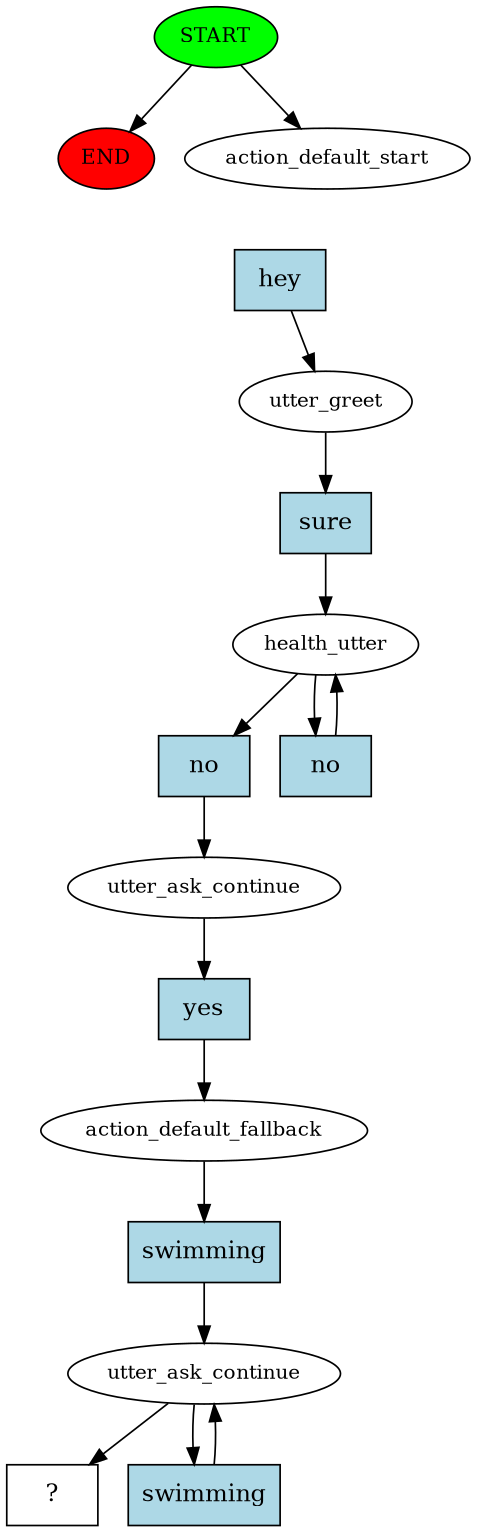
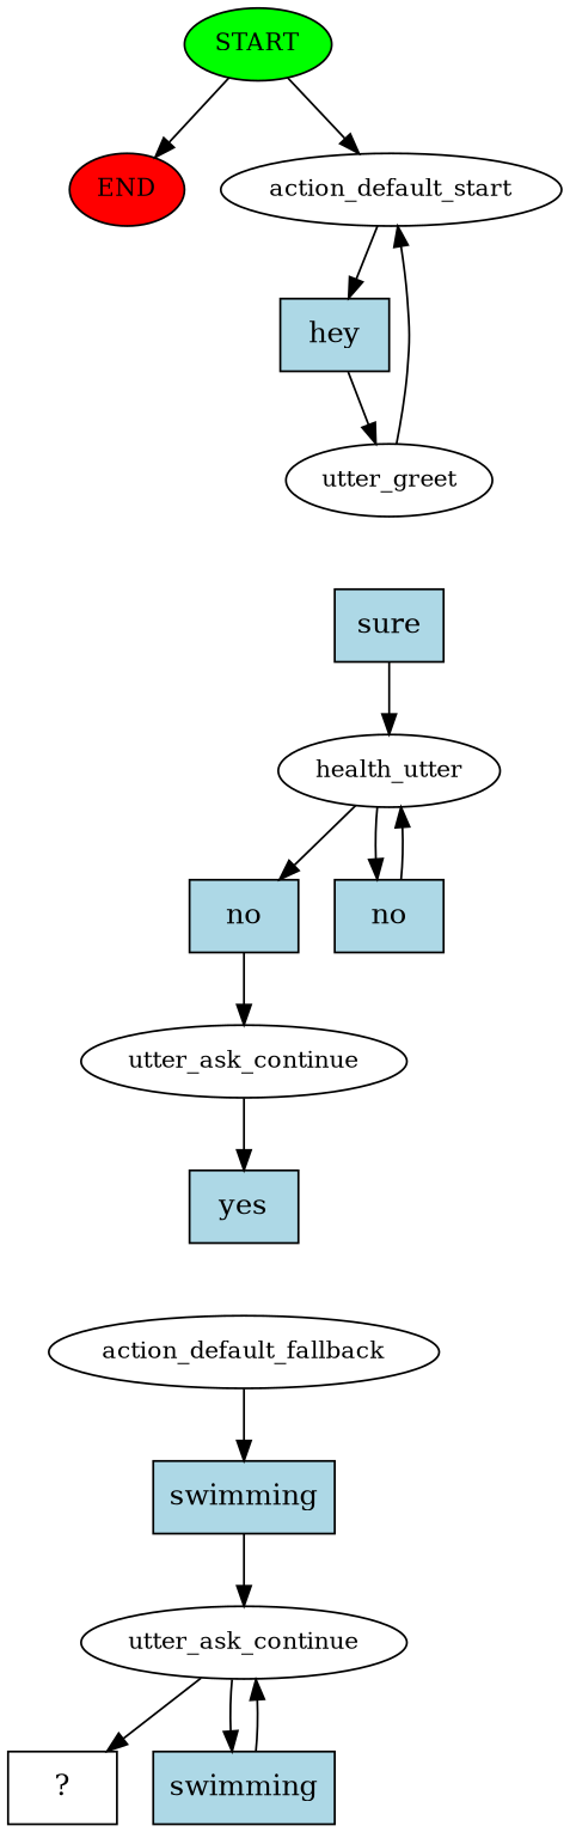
  digraph {
    node [style=filled]
    n1 [fillcolor=green fontsize=12 label=START]
    n2 [fillcolor=red fontsize=12 label=END]
    n3 [fontsize=12 label=action_default_start style=""]
    n4 [fillcolor=lightblue label=hey shape=rect]
    n5 [fontsize=12 label=utter_greet style=""]
    n6 [fillcolor=lightblue label=sure shape=rect]
    n7 [fontsize=12 label=health_utter style=""]
    n8 [fillcolor=lightblue label=no shape=rect]
    n9 [fillcolor=lightblue label=no shape=rect]
    n10 [fontsize=12 label=utter_ask_continue style=""]
    n11 [fillcolor=lightblue label=yes shape=rect]
    n12 [fontsize=12 label=action_default_fallback style=""]
    n13 [fillcolor=lightblue label=swimming shape=rect]
    n14 [fontsize=12 label=utter_ask_continue style=""]
    n15 [label="  ?  " shape=rect style=""]
    n16 [fillcolor=lightblue label=swimming shape=rect]
    n1 -> n2
    n1 -> n3
+   n3 -> n4
    n4 -> n5
-   n5 -> n6
+   n5 -> n3
    n6 -> n7
    n7 -> n8
    n7 -> n9
    n8 -> n10
    n9 -> n7
    n10 -> n11
-   n11 -> n12
    n12 -> n13
    n13 -> n14
    n14 -> n15
    n14 -> n16
    n16 -> n14
  }
